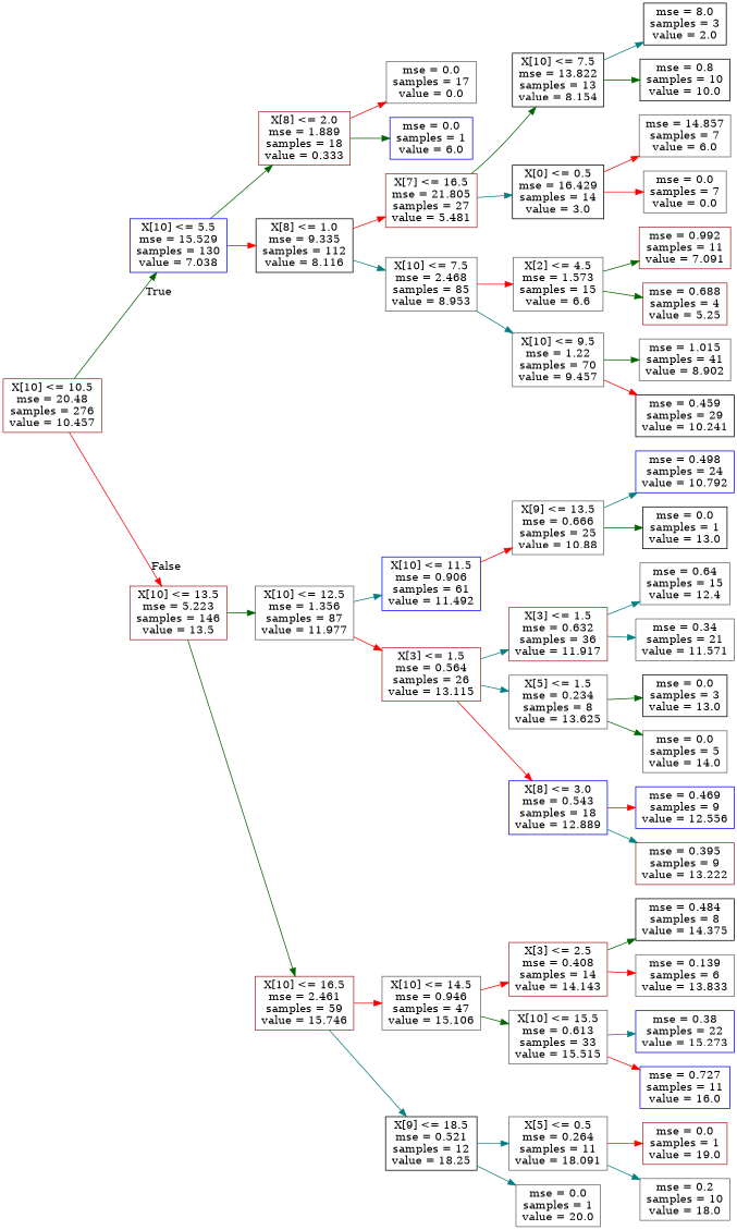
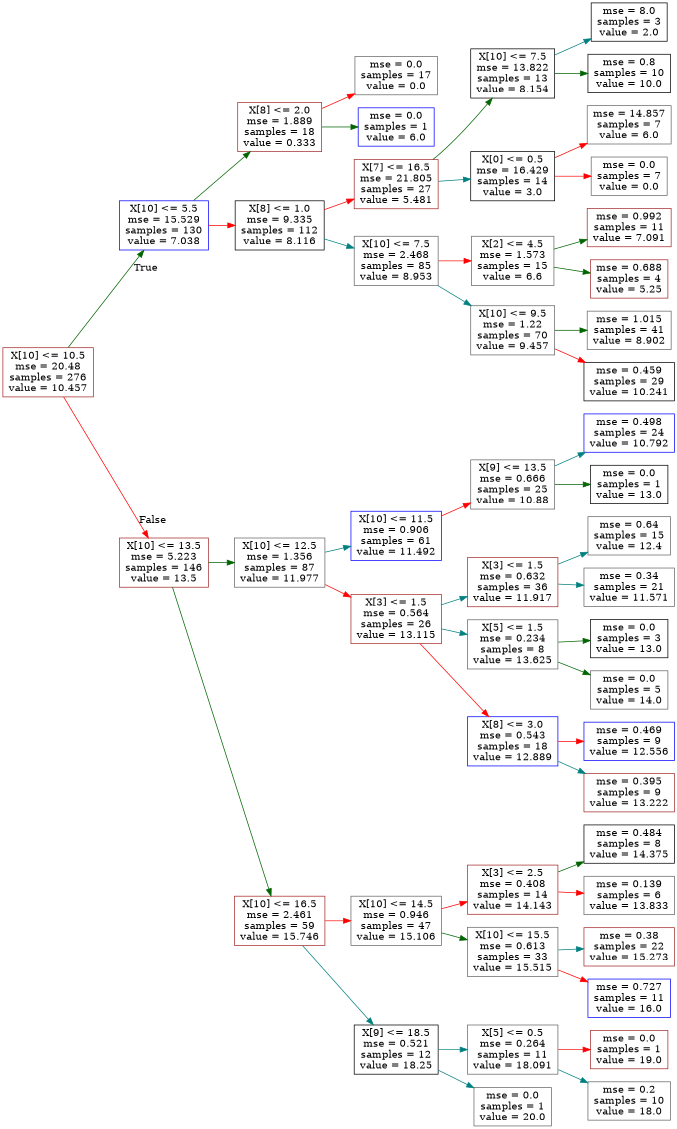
  digraph {
    rankdir=LR
    node [color=gray40 shape=box]
    edge [color=red]
    n1 [color=brown label="X[10] <= 10.5\nmse = 20.48\nsamples = 276\nvalue = 10.457"]
    n2 [color=blue label="X[10] <= 5.5\nmse = 15.529\nsamples = 130\nvalue = 7.038"]
    n3 [color=brown label="X[10] <= 13.5\nmse = 5.223\nsamples = 146\nvalue = 13.5"]
    n4 [color=brown label="X[8] <= 2.0\nmse = 1.889\nsamples = 18\nvalue = 0.333"]
    n5 [color=black label="X[8] <= 1.0\nmse = 9.335\nsamples = 112\nvalue = 8.116"]
    n6 [label="X[10] <= 12.5\nmse = 1.356\nsamples = 87\nvalue = 11.977"]
    n7 [color=brown label="X[10] <= 16.5\nmse = 2.461\nsamples = 59\nvalue = 15.746"]
    n8 [label="mse = 0.0\nsamples = 17\nvalue = 0.0"]
    n9 [color=blue label="mse = 0.0\nsamples = 1\nvalue = 6.0"]
    n10 [color=brown label="X[7] <= 16.5\nmse = 21.805\nsamples = 27\nvalue = 5.481"]
    n11 [label="X[10] <= 7.5\nmse = 2.468\nsamples = 85\nvalue = 8.953"]
    n12 [color=black label="X[10] <= 7.5\nmse = 13.822\nsamples = 13\nvalue = 8.154"]
    n13 [color=black label="X[0] <= 0.5\nmse = 16.429\nsamples = 14\nvalue = 3.0"]
    n14 [label="X[2] <= 4.5\nmse = 1.573\nsamples = 15\nvalue = 6.6"]
    n15 [label="X[10] <= 9.5\nmse = 1.22\nsamples = 70\nvalue = 9.457"]
    n16 [color=black label="mse = 8.0\nsamples = 3\nvalue = 2.0"]
    n17 [color=black label="mse = 0.8\nsamples = 10\nvalue = 10.0"]
    n18 [label="mse = 14.857\nsamples = 7\nvalue = 6.0"]
    n19 [label="mse = 0.0\nsamples = 7\nvalue = 0.0"]
    n20 [color=brown label="mse = 0.992\nsamples = 11\nvalue = 7.091"]
    n21 [color=brown label="mse = 0.688\nsamples = 4\nvalue = 5.25"]
    n22 [label="mse = 1.015\nsamples = 41\nvalue = 8.902"]
    n23 [color=black label="mse = 0.459\nsamples = 29\nvalue = 10.241"]
    n24 [color=blue label="X[10] <= 11.5\nmse = 0.906\nsamples = 61\nvalue = 11.492"]
    n25 [color=brown label="X[3] <= 1.5\nmse = 0.564\nsamples = 26\nvalue = 13.115"]
    n26 [label="X[10] <= 14.5\nmse = 0.946\nsamples = 47\nvalue = 15.106"]
    n27 [color=black label="X[9] <= 18.5\nmse = 0.521\nsamples = 12\nvalue = 18.25"]
    n28 [label="X[9] <= 13.5\nmse = 0.666\nsamples = 25\nvalue = 10.88"]
    n29 [color=brown label="X[3] <= 1.5\nmse = 0.632\nsamples = 36\nvalue = 11.917"]
    n30 [label="X[5] <= 1.5\nmse = 0.234\nsamples = 8\nvalue = 13.625"]
    n31 [color=blue label="X[8] <= 3.0\nmse = 0.543\nsamples = 18\nvalue = 12.889"]
    n32 [color=blue label="mse = 0.498\nsamples = 24\nvalue = 10.792"]
    n33 [color=black label="mse = 0.0\nsamples = 1\nvalue = 13.0"]
    n34 [label="mse = 0.64\nsamples = 15\nvalue = 12.4"]
    n35 [label="mse = 0.34\nsamples = 21\nvalue = 11.571"]
    n36 [color=black label="mse = 0.0\nsamples = 3\nvalue = 13.0"]
    n37 [label="mse = 0.0\nsamples = 5\nvalue = 14.0"]
    n38 [color=blue label="mse = 0.469\nsamples = 9\nvalue = 12.556"]
    n39 [color=brown label="mse = 0.395\nsamples = 9\nvalue = 13.222"]
    n40 [color=brown label="X[3] <= 2.5\nmse = 0.408\nsamples = 14\nvalue = 14.143"]
    n41 [label="X[10] <= 15.5\nmse = 0.613\nsamples = 33\nvalue = 15.515"]
    n42 [label="X[5] <= 0.5\nmse = 0.264\nsamples = 11\nvalue = 18.091"]
    n43 [label="mse = 0.0\nsamples = 1\nvalue = 20.0"]
    n44 [color=black label="mse = 0.484\nsamples = 8\nvalue = 14.375"]
    n45 [label="mse = 0.139\nsamples = 6\nvalue = 13.833"]
-   n46 [color=blue label="mse = 0.38\nsamples = 22\nvalue = 15.273"]
+   n46 [color=brown label="mse = 0.38\nsamples = 22\nvalue = 15.273"]
    n47 [color=blue label="mse = 0.727\nsamples = 11\nvalue = 16.0"]
    n48 [color=brown label="mse = 0.0\nsamples = 1\nvalue = 19.0"]
    n49 [label="mse = 0.2\nsamples = 10\nvalue = 18.0"]
    n1 -> n2 [color=darkgreen headlabel=True labelangle=45 labeldistance=2.5]
    n1 -> n3 [headlabel=False labelangle=-45 labeldistance=2.5]
    n2 -> n4 [color=darkgreen]
    n2 -> n5
    n3 -> n6 [color=darkgreen]
    n3 -> n7 [color=darkgreen]
    n4 -> n8
    n4 -> n9 [color=darkgreen]
    n5 -> n10
    n5 -> n11 [color=teal]
    n6 -> n24 [color=teal]
    n6 -> n25
    n7 -> n26
    n7 -> n27 [color=teal]
    n10 -> n12 [color=darkgreen]
    n10 -> n13 [color=teal]
    n11 -> n14
    n11 -> n15 [color=teal]
    n12 -> n16 [color=teal]
    n12 -> n17 [color=darkgreen]
    n13 -> n18
    n13 -> n19
    n14 -> n20 [color=darkgreen]
    n14 -> n21 [color=darkgreen]
    n15 -> n22 [color=darkgreen]
    n15 -> n23
    n24 -> n28
    n25 -> n29 [color=teal]
    n25 -> n30 [color=teal]
    n25 -> n31
    n26 -> n40
    n26 -> n41 [color=darkgreen]
    n27 -> n42 [color=teal]
    n27 -> n43 [color=teal]
    n28 -> n32 [color=teal]
    n28 -> n33 [color=darkgreen]
    n29 -> n34 [color=teal]
    n29 -> n35 [color=teal]
    n30 -> n36 [color=darkgreen]
    n30 -> n37 [color=darkgreen]
    n31 -> n38
    n31 -> n39 [color=teal]
    n40 -> n44 [color=darkgreen]
    n40 -> n45
    n41 -> n46 [color=teal]
    n41 -> n47
    n42 -> n48
    n42 -> n49 [color=teal]
  }
